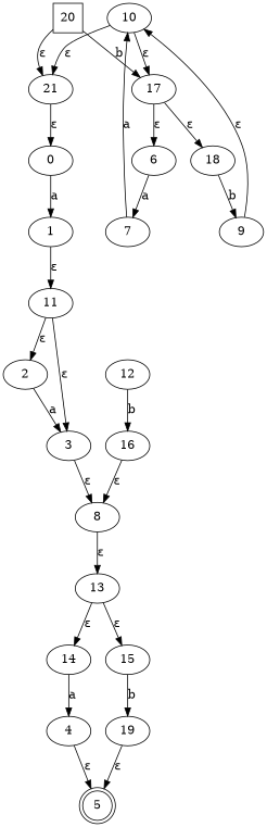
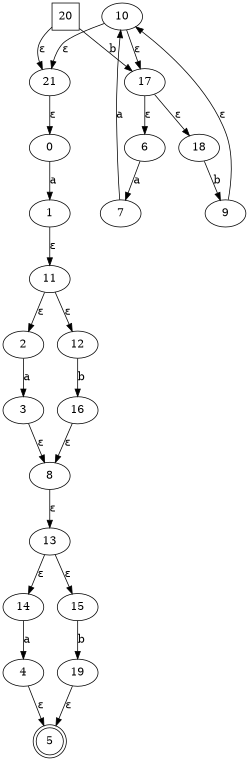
  digraph {
    rankdir=TB
    0
    1
    11
    2
    12
    3
    8
    13
    5 [shape=doublecircle]
    4
    6
    7
    10
    17
    21
    14
    15
    9
    18
    16
    19
    20 [shape=square]
    0 -> 1 [label=a]
    1 -> 11 [label="ɛ"]
    11 -> 2 [label="ɛ"]
-   11 -> 3 [label="ɛ"]
+   11 -> 12 [label="ɛ"]
    2 -> 3 [label=a]
    12 -> 16 [label=b]
    3 -> 8 [label="ɛ"]
    8 -> 13 [label="ɛ"]
    13 -> 14 [label="ɛ"]
    13 -> 15 [label="ɛ"]
    4 -> 5 [label="ɛ"]
    6 -> 7 [label=a]
    7 -> 10 [label=a]
    10 -> 17 [label="ɛ"]
    10 -> 21 [label="ɛ"]
    17 -> 6 [label="ɛ"]
    17 -> 18 [label="ɛ"]
    21 -> 0 [label="ɛ"]
    14 -> 4 [label=a]
    15 -> 19 [label=b]
    9 -> 10 [label="ɛ"]
    18 -> 9 [label=b]
    16 -> 8 [label="ɛ"]
    19 -> 5 [label="ɛ"]
    20 -> 17 [label=b]
    20 -> 21 [label="ɛ"]
  }
